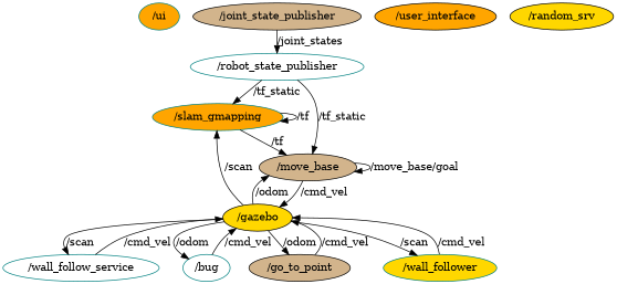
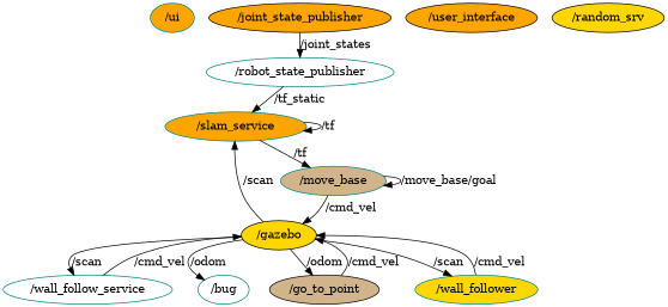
  digraph {
    compound=True
    rank=same
    rankdir=TB
    ranksep=0.2
    node [color=teal fillcolor=orange shape=ellipse style=filled]
    edge [penwidth=1]
    n1 [height=0.5 label="/ui" width=0.75]
    n2 [fillcolor=white height=0.5 label="/robot_state_publisher" width=3.2136]
-   n3 [height=0.5 label="/slam_gmapping" width=2.4192]
-   n4 [color=black fillcolor=tan height=0.5 label="/move_base" width=1.8054]
+   n3 [height=0.5 label="/slam_service" width=2.4192]
+   n4 [fillcolor=tan height=0.5 label="/move_base" width=1.8054]
    n5 [color=black fillcolor=gold height=0.5 label="/gazebo" width=1.2818]
    n6 [fillcolor=white height=0.5 label="/wall_follow_service" width=2.8886]
    n7 [fillcolor=white height=0.5 label="/bug" width=0.86659]
    n8 [color=black fillcolor=tan height=0.5 label="/go_to_point" width=1.8776]
    n9 [fillcolor=gold height=0.5 label="/wall_follower" width=2.0943]
    n10 [color=black height=0.5 label="/user_interface" width=2.2567]
-   n11 [color=black fillcolor=tan height=0.5 label="/joint_state_publisher" width=3.1053]
+   n11 [color=black height=0.5 label="/joint_state_publisher" width=3.1053]
    n12 [color=black fillcolor=gold height=0.5 label="/random_srv" width=1.9137]
    n2 -> n3 [label="/tf_static"]
-   n2 -> n4 [label="/tf_static"]
    n3 -> n3 [label="/tf"]
    n3 -> n4 [label="/tf"]
    n4 -> n4 [label="/move_base/goal"]
    n4 -> n5 [label="/cmd_vel"]
    n5 -> n3 [label="/scan"]
-   n5 -> n4 [label="/odom"]
    n5 -> n6 [label="/scan"]
    n5 -> n7 [label="/odom"]
    n5 -> n8 [label="/odom"]
    n5 -> n9 [label="/scan"]
    n6 -> n5 [label="/cmd_vel"]
-   n7 -> n5 [label="/cmd_vel"]
    n8 -> n5 [label="/cmd_vel"]
    n9 -> n5 [label="/cmd_vel"]
    n11 -> n2 [label="/joint_states"]
  }
